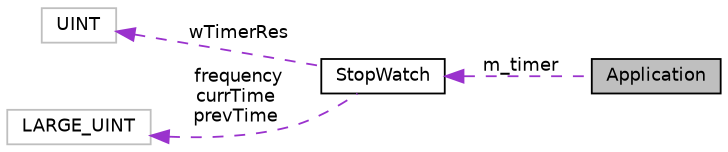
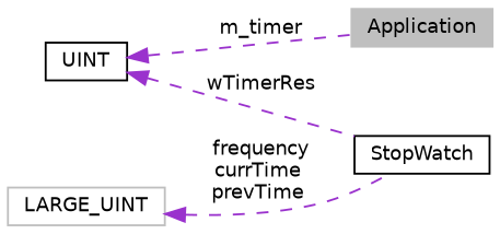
  digraph {
    rankdir=LR
    node [color=black fontname=Helvetica fontsize=10 shape=record]
    edge [color=darkorchid3 dir=back fontname=Helvetica fontsize=10 labelfontname=Helvetica labelfontsize=10 style=dashed]
-   n1 [fillcolor=grey75 fontcolor=black height=0.2 label=Application style=filled width=0.4]
+   n1 [color=grey75 fillcolor=grey75 fontcolor=black height=0.2 label=Application style=filled width=0.4]
    n2 [height=0.2 label=StopWatch width=0.4]
-   n3 [color=grey75 height=0.2 label=UINT width=0.4]
+   n3 [height=0.2 label=UINT width=0.4]
    n4 [color=grey75 height=0.2 label=LARGE_UINT width=0.4]
-   n2 -> n1 [label=" m_timer"]
+   n3 -> n1 [label=" m_timer"]
    n3 -> n2 [label=" wTimerRes"]
    n4 -> n2 [label=" frequency\ncurrTime\nprevTime"]
  }
